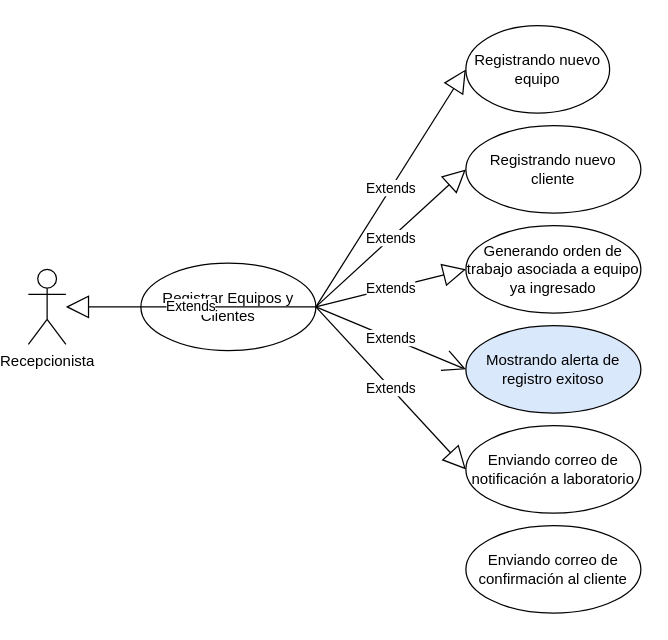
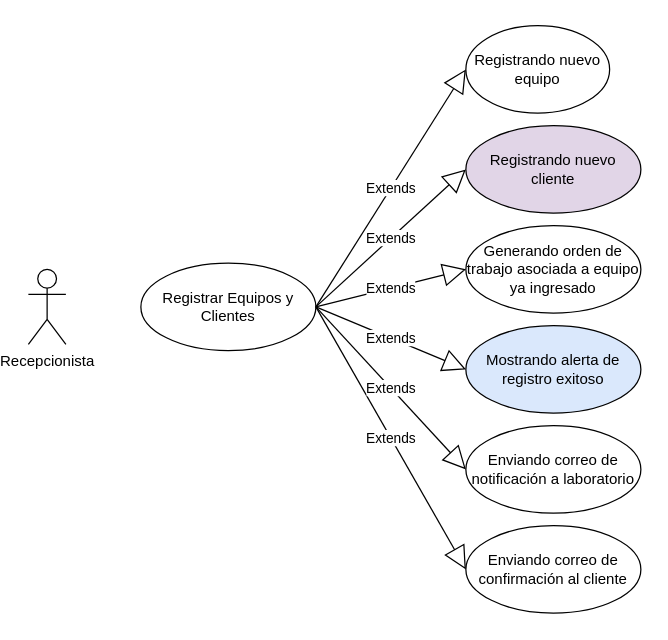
  <mxCell id="0" />
  <mxCell id="1" parent="0" />
  <mxCell id="2" value="Recepcionista" style="shape=umlActor;verticalLabelPosition=bottom;verticalAlign=top;html=1;" vertex="1" parent="1"><mxGeometry x="20" y="215" width="30" height="60" as="geometry" /></mxCell>
  <mxCell id="3" value="Registrar Equipos y Clientes" style="ellipse;whiteSpace=wrap;html=1;" vertex="1" parent="1"><mxGeometry x="110" y="210" width="140" height="70" as="geometry" /></mxCell>
  <mxCell id="4" value="Registrando nuevo equipo" style="ellipse;whiteSpace=wrap;html=1;" vertex="1" parent="1"><mxGeometry x="370" y="20" width="115" height="70" as="geometry" /></mxCell>
- <mxCell id="5" value="Registrando nuevo cliente" style="ellipse;whiteSpace=wrap;html=1;" vertex="1" parent="1"><mxGeometry x="370" y="100" width="140" height="70" as="geometry" /></mxCell>
+ <mxCell id="5" value="Registrando nuevo cliente" style="ellipse;whiteSpace=wrap;html=1;fillColor=#e1d5e7;" vertex="1" parent="1"><mxGeometry x="370" y="100" width="140" height="70" as="geometry" /></mxCell>
  <mxCell id="6" value="Generando orden de trabajo asociada a equipo ya ingresado" style="ellipse;whiteSpace=wrap;html=1;" vertex="1" parent="1"><mxGeometry x="370" y="180" width="140" height="70" as="geometry" /></mxCell>
  <mxCell id="7" value="Mostrando alerta de registro exitoso" style="ellipse;whiteSpace=wrap;html=1;fillColor=#dae8fc;" vertex="1" parent="1"><mxGeometry x="370" y="260" width="140" height="70" as="geometry" /></mxCell>
  <mxCell id="8" value="Enviando correo de notificación a laboratorio" style="ellipse;whiteSpace=wrap;html=1;" vertex="1" parent="1"><mxGeometry x="370" y="340" width="140" height="70" as="geometry" /></mxCell>
  <mxCell id="9" value="Enviando correo de confirmación al cliente" style="ellipse;whiteSpace=wrap;html=1;" vertex="1" parent="1"><mxGeometry x="370" y="420" width="140" height="70" as="geometry" /></mxCell>
  <mxCell id="10" value="Extends" style="endArrow=block;endSize=16;endFill=0;html=1;rounded=0;exitX=1;exitY=0.5;exitDx=0;exitDy=0;entryX=0;entryY=0.5;entryDx=0;entryDy=0;" edge="1" parent="1" source="3" target="4"><mxGeometry width="160" relative="1" as="geometry"><mxPoint x="280" y="360" as="sourcePoint" /><mxPoint x="440" y="360" as="targetPoint" /></mxGeometry></mxCell>
- <mxCell id="11" value="Extends" style="endArrow=block;endSize=16;endFill=0;html=1;rounded=0;exitX=1;exitY=0.5;exitDx=0;exitDy=0;" edge="1" parent="1" source="3" target="2"><mxGeometry width="160" relative="1" as="geometry"><mxPoint x="70" y="-100" as="sourcePoint" /><mxPoint x="230" y="-100" as="targetPoint" /></mxGeometry></mxCell>
+ <mxCell id="11" value="Extends" style="endArrow=block;endSize=16;endFill=0;html=1;rounded=0;exitX=1;exitY=0.5;exitDx=0;exitDy=0;entryX=0;entryY=0.5;entryDx=0;entryDy=0;" edge="1" parent="1" source="3" target="9"><mxGeometry width="160" relative="1" as="geometry"><mxPoint x="70" y="-100" as="sourcePoint" /><mxPoint x="230" y="-100" as="targetPoint" /></mxGeometry></mxCell>
  <mxCell id="12" value="Extends" style="endArrow=block;endSize=16;endFill=0;html=1;rounded=0;exitX=1;exitY=0.5;exitDx=0;exitDy=0;entryX=0;entryY=0.5;entryDx=0;entryDy=0;" edge="1" parent="1" source="3" target="8"><mxGeometry width="160" relative="1" as="geometry"><mxPoint x="80" y="-90" as="sourcePoint" /><mxPoint x="240" y="-90" as="targetPoint" /></mxGeometry></mxCell>
- <mxCell id="13" value="Extends" style="endArrow=open;endSize=16;endFill=0;html=1;rounded=0;exitX=1;exitY=0.5;exitDx=0;exitDy=0;entryX=0;entryY=0.5;entryDx=0;entryDy=0;" edge="1" parent="1" source="3" target="7"><mxGeometry width="160" relative="1" as="geometry"><mxPoint x="90" y="-80" as="sourcePoint" /><mxPoint x="250" y="-80" as="targetPoint" /></mxGeometry></mxCell>
+ <mxCell id="13" value="Extends" style="endArrow=block;endSize=16;endFill=0;html=1;rounded=0;exitX=1;exitY=0.5;exitDx=0;exitDy=0;entryX=0;entryY=0.5;entryDx=0;entryDy=0;" edge="1" parent="1" source="3" target="7"><mxGeometry width="160" relative="1" as="geometry"><mxPoint x="90" y="-80" as="sourcePoint" /><mxPoint x="250" y="-80" as="targetPoint" /></mxGeometry></mxCell>
  <mxCell id="14" value="Extends" style="endArrow=block;endSize=16;endFill=0;html=1;rounded=0;exitX=1;exitY=0.5;exitDx=0;exitDy=0;entryX=0;entryY=0.5;entryDx=0;entryDy=0;" edge="1" parent="1" source="3" target="6"><mxGeometry width="160" relative="1" as="geometry"><mxPoint x="110" y="-60" as="sourcePoint" /><mxPoint x="270" y="-60" as="targetPoint" /></mxGeometry></mxCell>
  <mxCell id="15" value="Extends" style="endArrow=block;endSize=16;endFill=0;html=1;rounded=0;exitX=1;exitY=0.5;exitDx=0;exitDy=0;entryX=0;entryY=0.5;entryDx=0;entryDy=0;" edge="1" parent="1" source="3" target="5"><mxGeometry width="160" relative="1" as="geometry"><mxPoint x="120" y="-30" as="sourcePoint" /><mxPoint x="280" y="-30" as="targetPoint" /></mxGeometry></mxCell>
